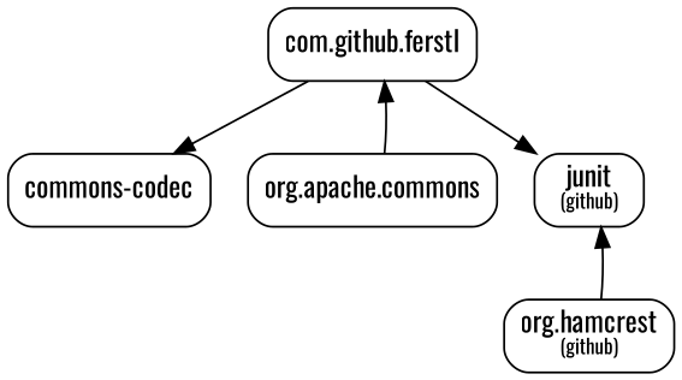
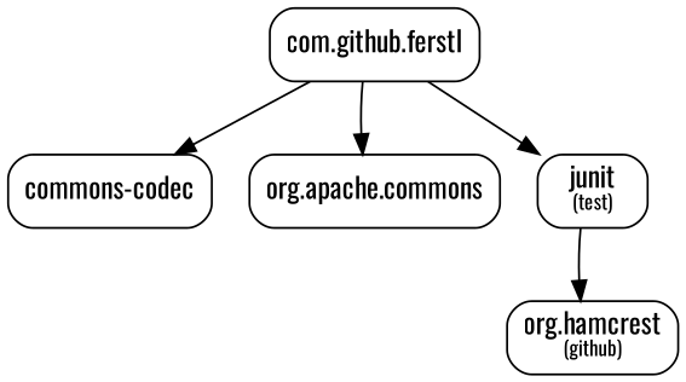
  digraph {
    fontname=Oswald
    node [fontname=Oswald fontsize=14 shape=box style=rounded]
    edge [fontname=Oswald fontsize=10]
    n1 [label=<<font point-size="14">com.github.ferstl</font>>]
    n2 [label=<<font point-size="14">commons-codec</font>>]
    n3 [label=<<font point-size="14">org.apache.commons</font>>]
-   n4 [label=<<font point-size="14">junit</font><font point-size="10"><br/>(github)</font>>]
+   n4 [label=<<font point-size="14">junit</font><font point-size="10"><br/>(test)</font>>]
    n5 [label=<<font point-size="14">org.hamcrest</font><font point-size="10"><br/>(github)</font>>]
    n1 -> n2
-   n3 -> n1
+   n1 -> n3
    n1 -> n4
-   n5 -> n4
+   n4 -> n5
  }
